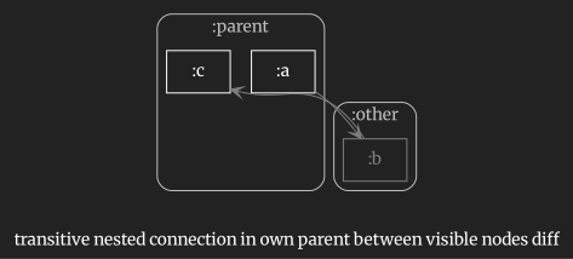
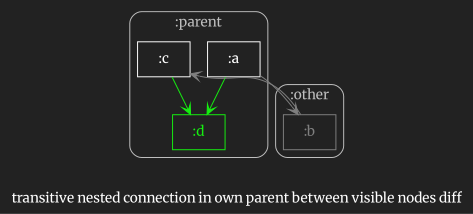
  digraph {
    bgcolor="#222222"
    fontcolor="#ffffff"
    fontname=Merriweather
    label="transitive nested connection in own parent between visible nodes diff"
    node [color="#ffffff" fontcolor="#ffffff" fontname=Merriweather shape=rectangle]
    edge [arrowhead=vee color="#15ef10" fontname=Merriweather]
    n1 [label=":a"]
    n2 [label=":c"]
+   n3 [color="#15ef10" fontcolor="#15ef10" label=":d"]
    n4 [color="#7f7f7f" fontcolor="#7f7f7f" label=":b"]
    subgraph cluster_1 {
      color="#bfbfbf"
      fontcolor="#bfbfbf"
      label=":parent"
      style=rounded
      n1
      n2
+     n3
    }
    subgraph cluster_2 {
      color="#bfbfbf"
      fontcolor="#bfbfbf"
      label=":other"
      style=rounded
      n4
    }
+   n1 -> n3
    n1 -> n4 [color="#7f7f7f"]
+   n2 -> n3
    n4 -> n2 [color="#7f7f7f"]
  }
